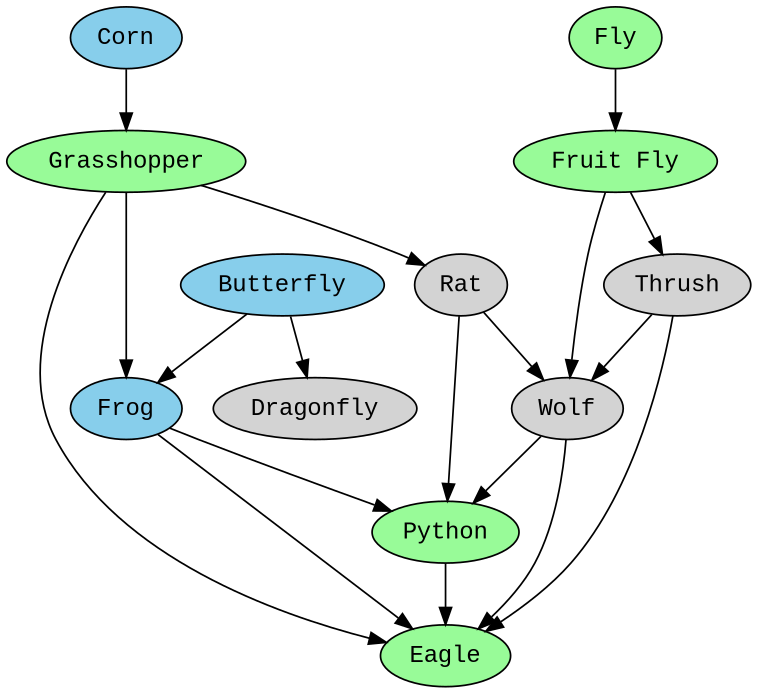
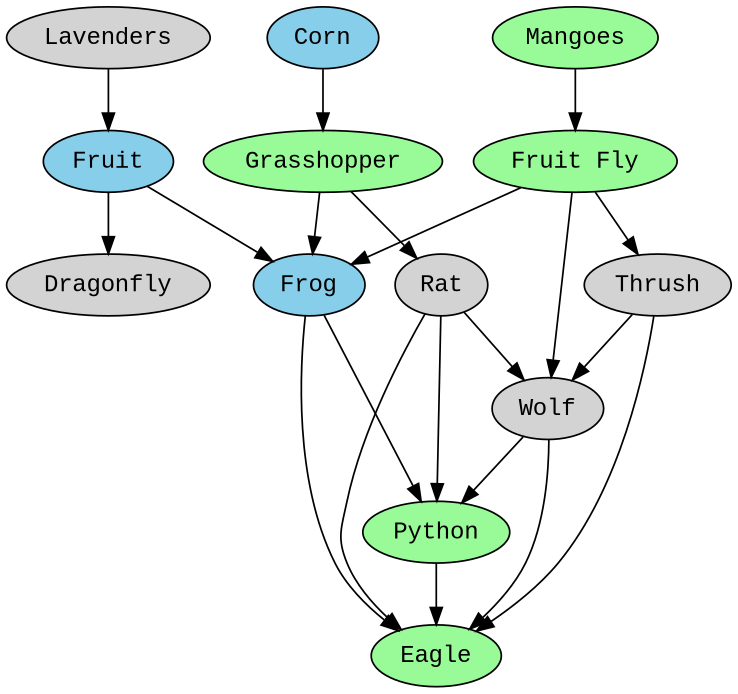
  digraph {
    fontname="Liberation Mono"
    node [fillcolor=lightgrey fontname="Liberation Mono" style=filled]
    edge [fontname="Liberation Mono"]
    Wolf
    Eagle [fillcolor=palegreen]
    Python [fillcolor=palegreen]
    Frog [fillcolor=skyblue]
    Rat
    Grasshopper [fillcolor=palegreen]
    Corn [fillcolor=skyblue]
    Dragonfly
    Thrush
    "Fruit Fly" [fillcolor=palegreen]
-   Mangoes [fillcolor=palegreen label=Fly]
-   Butterfly [fillcolor=skyblue]
+   Mangoes [fillcolor=palegreen]
+   Lavenders
+   Butterfly [fillcolor=skyblue label=Fruit]
    Wolf -> Eagle
    Wolf -> Python
    Python -> Eagle
    Frog -> Eagle
    Frog -> Python
    Rat -> Wolf
-   Grasshopper -> Eagle
+   Rat -> Eagle
    Rat -> Python
    Grasshopper -> Frog
    Grasshopper -> Rat
    Corn -> Grasshopper
    Thrush -> Wolf
    Thrush -> Eagle
    "Fruit Fly" -> Wolf
+   "Fruit Fly" -> Frog
    "Fruit Fly" -> Thrush
    Mangoes -> "Fruit Fly"
+   Lavenders -> Butterfly
    Butterfly -> Frog
    Butterfly -> Dragonfly
  }
